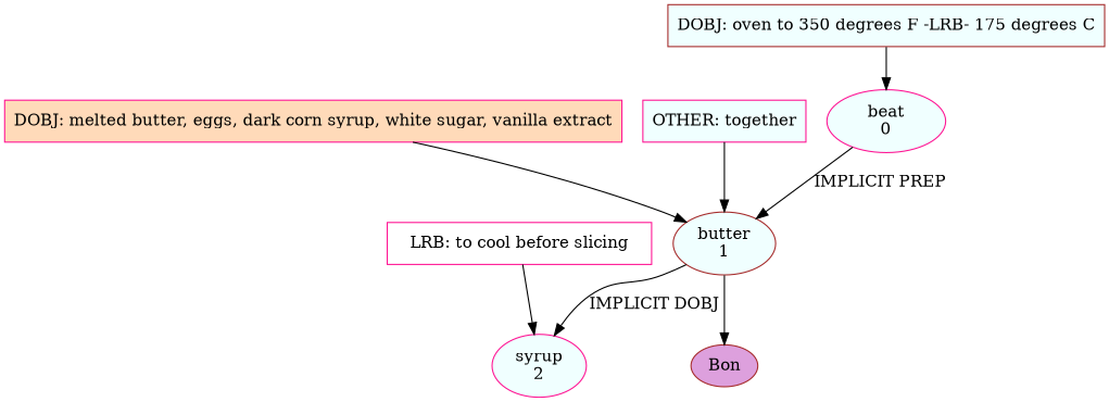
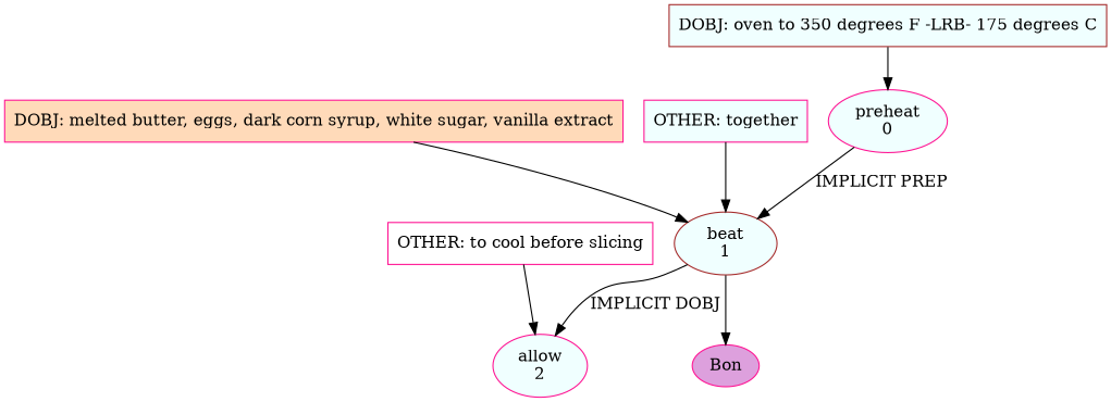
  digraph {
    node [color=deeppink fillcolor=azure shape=oval style=filled]
-   n1 [label="beat\n0"]
-   n2 [color=brown label="butter\n1"]
-   n3 [label="syrup\n2"]
-   n4 [color=brown fillcolor=plum label=Bon]
+   n1 [label="preheat\n0"]
+   n2 [color=brown label="beat\n1"]
+   n3 [label="allow\n2"]
+   n4 [fillcolor=plum label=Bon]
    n5 [color=brown label="DOBJ: oven to 350 degrees F -LRB- 175 degrees C" shape=box]
    n6 [fillcolor=peachpuff label="DOBJ: melted butter, eggs, dark corn syrup, white sugar, vanilla extract" shape=box]
    n7 [label="OTHER: together" shape=box]
-   n8 [fillcolor=white label="LRB: to cool before slicing" shape=box]
+   n8 [fillcolor=white label="OTHER: to cool before slicing" shape=box]
    n1 -> n2 [label="IMPLICIT PREP"]
    n2 -> n3 [label="IMPLICIT DOBJ"]
    n2 -> n4
    n5 -> n1
    n6 -> n2
    n7 -> n2
    n8 -> n3
  }
